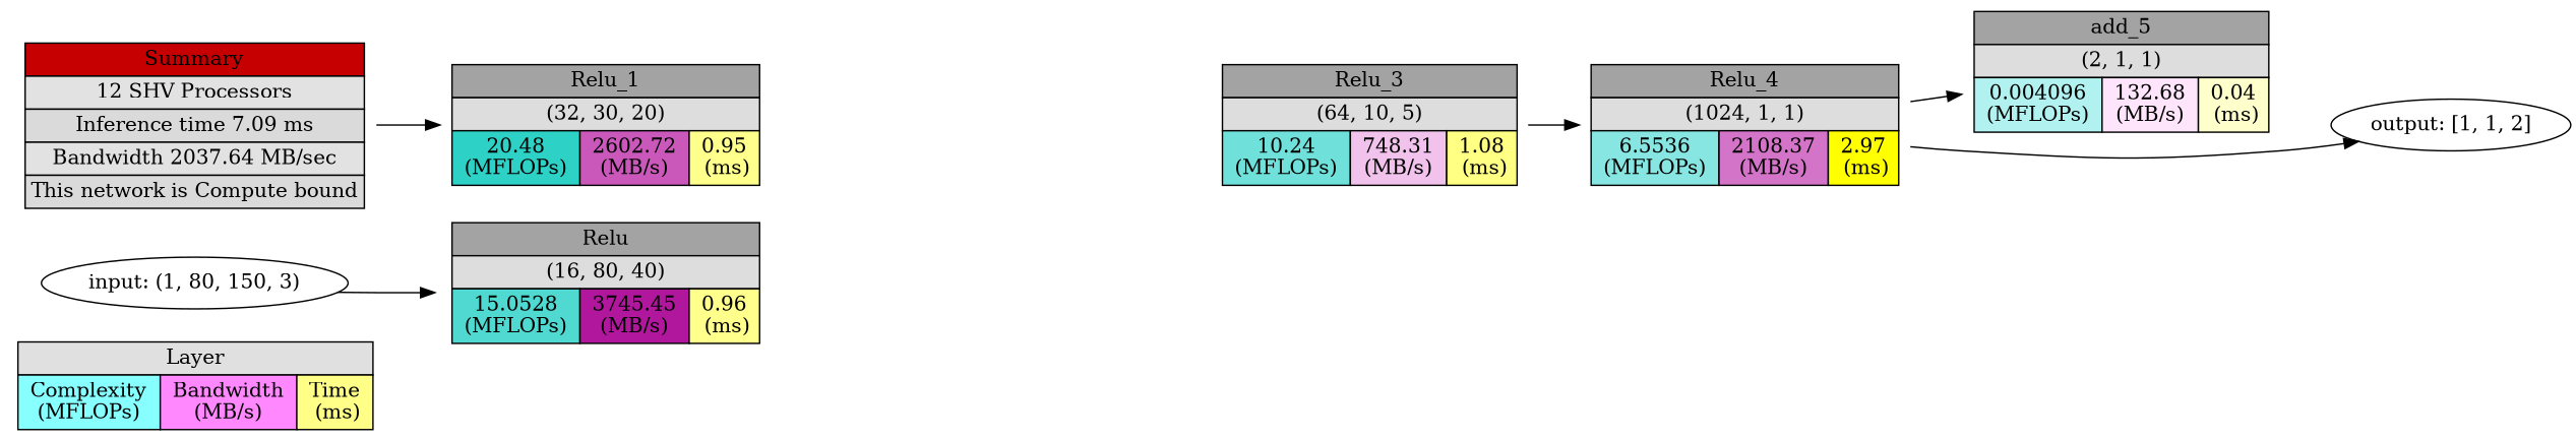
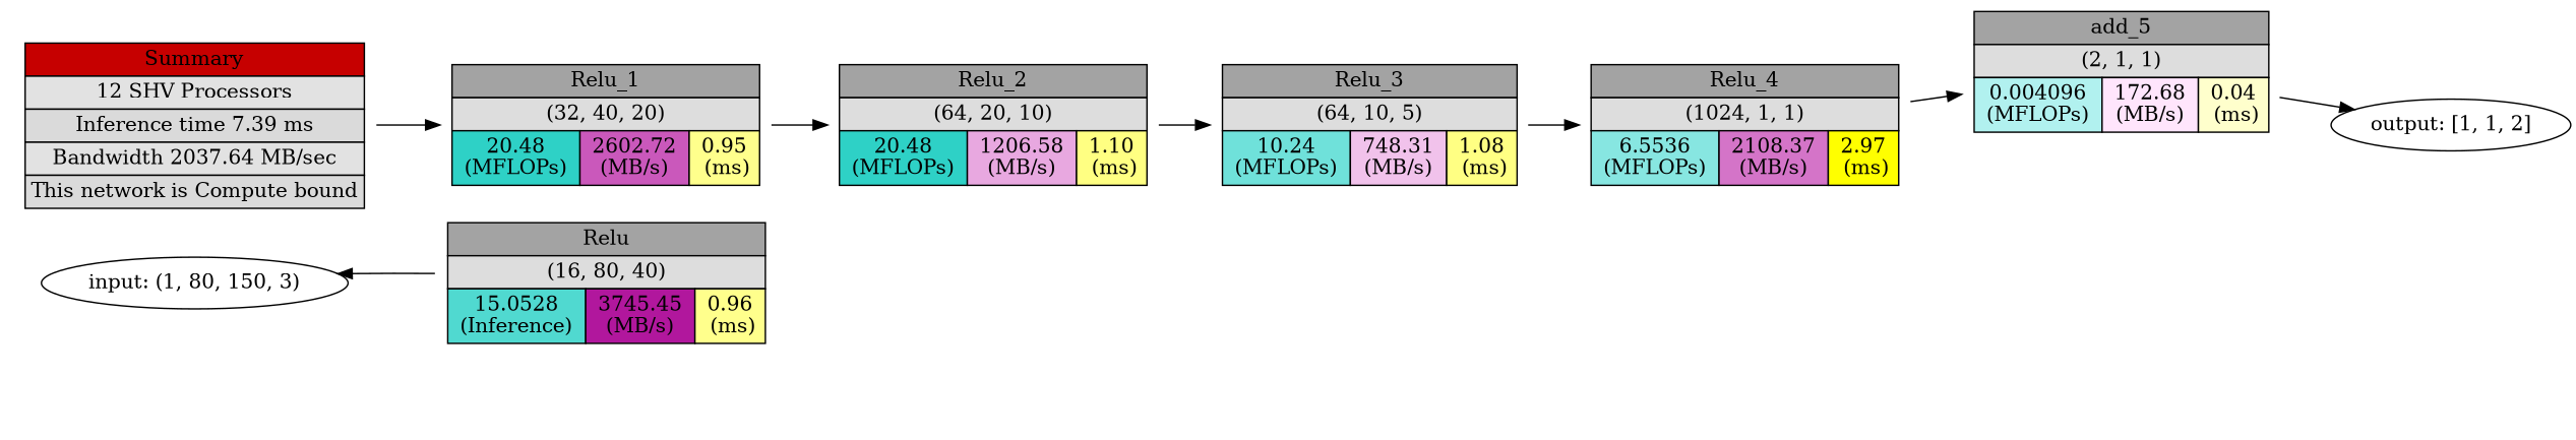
  digraph {
    rankdir=LR
    node [shape=plaintext]
-   n1 [label=<<TABLE BORDER="0" CELLBORDER="1" CELLSPACING="0" CELLPADDING="3"> <TR><TD  BGCOLOR = "#E0E0E0" COLSPAN="3">Layer</TD></TR> <TR><TD BGCOLOR = "#88FFFF"> Complexity <br/> (MFLOPs) </TD> <TD BGCOLOR = "#FF88FF"> Bandwidth <br/> (MB/s) </TD> <TD BGCOLOR = "#FFFF88"> Time <br/> (ms)</TD></TR> </TABLE>>]
    n2 [label="input: (1, 80, 150, 3)" shape=""]
-   n3 [label=< <TABLE BORDER="0" CELLBORDER="1" CELLSPACING="0" CELLPADDING="3"> <TR>     <TD  BGCOLOR = "#A3A3A3" COLSPAN="3">Relu</TD> </TR> <TR>     <TD  BGCOLOR = "#DDDDDD" COLSPAN="3">(16, 80, 40)</TD> </TR> <TR>     <TD BGCOLOR = "#50D9D0"> 15.0528 <br/> (MFLOPs) </TD>     <TD BGCOLOR = "#B1179D"> 3745.45 <br/> (MB/s) </TD>     <TD BGCOLOR = "#FFFF8C"> 0.96 <br/> (ms)</TD> </TR> </TABLE>>]
-   n4 [label=< <TABLE BORDER="0" CELLBORDER="1" CELLSPACING="0" CELLPADDING="3"> <TR>     <TD  BGCOLOR = "#A3A3A3" COLSPAN="3">Relu_1</TD> </TR> <TR>     <TD  BGCOLOR = "#DDDDDD" COLSPAN="3">(32, 30, 20)</TD> </TR> <TR>     <TD BGCOLOR = "#2ED1C6"> 20.48 <br/> (MFLOPs) </TD>     <TD BGCOLOR = "#CA58BB"> 2602.72 <br/> (MB/s) </TD>     <TD BGCOLOR = "#FFFF8C"> 0.95 <br/> (ms)</TD> </TR> </TABLE>>]
+   n3 [label=< <TABLE BORDER="0" CELLBORDER="1" CELLSPACING="0" CELLPADDING="3"> <TR>     <TD  BGCOLOR = "#A3A3A3" COLSPAN="3">Relu</TD> </TR> <TR>     <TD  BGCOLOR = "#DDDDDD" COLSPAN="3">(16, 80, 40)</TD> </TR> <TR>     <TD BGCOLOR = "#50D9D0"> 15.0528 <br/> (Inference) </TD>     <TD BGCOLOR = "#B1179D"> 3745.45 <br/> (MB/s) </TD>     <TD BGCOLOR = "#FFFF8C"> 0.96 <br/> (ms)</TD> </TR> </TABLE>>]
+   n4 [label=< <TABLE BORDER="0" CELLBORDER="1" CELLSPACING="0" CELLPADDING="3"> <TR>     <TD  BGCOLOR = "#A3A3A3" COLSPAN="3">Relu_1</TD> </TR> <TR>     <TD  BGCOLOR = "#DDDDDD" COLSPAN="3">(32, 40, 20)</TD> </TR> <TR>     <TD BGCOLOR = "#2ED1C6"> 20.48 <br/> (MFLOPs) </TD>     <TD BGCOLOR = "#CA58BB"> 2602.72 <br/> (MB/s) </TD>     <TD BGCOLOR = "#FFFF8C"> 0.95 <br/> (ms)</TD> </TR> </TABLE>>]
+   n5 [label=< <TABLE BORDER="0" CELLBORDER="1" CELLSPACING="0" CELLPADDING="3"> <TR>     <TD  BGCOLOR = "#A3A3A3" COLSPAN="3">Relu_2</TD> </TR> <TR>     <TD  BGCOLOR = "#DDDDDD" COLSPAN="3">(64, 20, 10)</TD> </TR> <TR>     <TD BGCOLOR = "#2ED1C6"> 20.48 <br/> (MFLOPs) </TD>     <TD BGCOLOR = "#E8A8E0"> 1206.58 <br/> (MB/s) </TD>     <TD BGCOLOR = "#FFFF82"> 1.10 <br/> (ms)</TD> </TR> </TABLE>>]
    n6 [label=< <TABLE BORDER="0" CELLBORDER="1" CELLSPACING="0" CELLPADDING="3"> <TR>     <TD  BGCOLOR = "#A3A3A3" COLSPAN="3">Relu_3</TD> </TR> <TR>     <TD  BGCOLOR = "#DDDDDD" COLSPAN="3">(64, 10, 5)</TD> </TR> <TR>     <TD BGCOLOR = "#6FE1DA"> 10.24 <br/> (MFLOPs) </TD>     <TD BGCOLOR = "#F1C2EB"> 748.31 <br/> (MB/s) </TD>     <TD BGCOLOR = "#FFFF83"> 1.08 <br/> (ms)</TD> </TR> </TABLE>>]
    n7 [label=< <TABLE BORDER="0" CELLBORDER="1" CELLSPACING="0" CELLPADDING="3"> <TR>     <TD  BGCOLOR = "#A3A3A3" COLSPAN="3">Relu_4</TD> </TR> <TR>     <TD  BGCOLOR = "#DDDDDD" COLSPAN="3">(1024, 1, 1)</TD> </TR> <TR>     <TD BGCOLOR = "#87E6E1"> 6.5536 <br/> (MFLOPs) </TD>     <TD BGCOLOR = "#D474C8"> 2108.37 <br/> (MB/s) </TD>     <TD BGCOLOR = "#FFFF0"> 2.97 <br/> (ms)</TD> </TR> </TABLE>>]
-   n8 [label=< <TABLE BORDER="0" CELLBORDER="1" CELLSPACING="0" CELLPADDING="3"> <TR>     <TD  BGCOLOR = "#A3A3A3" COLSPAN="3">add_5</TD> </TR> <TR>     <TD  BGCOLOR = "#DDDDDD" COLSPAN="3">(2, 1, 1)</TD> </TR> <TR>     <TD BGCOLOR = "#B1F1EF"> 0.004096 <br/> (MFLOPs) </TD>     <TD BGCOLOR = "#FFE5FC"> 132.68 <br/> (MB/s) </TD>     <TD BGCOLOR = "#FFFFCC"> 0.04 <br/> (ms)</TD> </TR> </TABLE>>]
+   n8 [label=< <TABLE BORDER="0" CELLBORDER="1" CELLSPACING="0" CELLPADDING="3"> <TR>     <TD  BGCOLOR = "#A3A3A3" COLSPAN="3">add_5</TD> </TR> <TR>     <TD  BGCOLOR = "#DDDDDD" COLSPAN="3">(2, 1, 1)</TD> </TR> <TR>     <TD BGCOLOR = "#B1F1EF"> 0.004096 <br/> (MFLOPs) </TD>     <TD BGCOLOR = "#FFE5FC"> 172.68 <br/> (MB/s) </TD>     <TD BGCOLOR = "#FFFFCC"> 0.04 <br/> (ms)</TD> </TR> </TABLE>>]
    n9 [label="output: [1, 1, 2]" shape=""]
-   n10 [label=<<TABLE BORDER="0" CELLBORDER="1" CELLSPACING="0" CELLPADDING="3"> <TR><TD  BGCOLOR = "#C60000" COLSPAN="3">Summary</TD></TR> <TR><TD  BGCOLOR = "#E2E2E2" COLSPAN="3">12 SHV Processors</TD></TR> <TR><TD  BGCOLOR = "#DADADA" COLSPAN="3">Inference time 7.09 ms</TD></TR> <TR><TD  BGCOLOR = "#E2E2E2" COLSPAN="3">Bandwidth 2037.64 MB/sec</TD></TR> <TR><TD  BGCOLOR = "#DADADA" COLSPAN="3">This network is Compute bound</TD></TR> </TABLE>>]
-   n2 -> n3
+   n10 [label=<<TABLE BORDER="0" CELLBORDER="1" CELLSPACING="0" CELLPADDING="3"> <TR><TD  BGCOLOR = "#C60000" COLSPAN="3">Summary</TD></TR> <TR><TD  BGCOLOR = "#E2E2E2" COLSPAN="3">12 SHV Processors</TD></TR> <TR><TD  BGCOLOR = "#DADADA" COLSPAN="3">Inference time 7.39 ms</TD></TR> <TR><TD  BGCOLOR = "#E2E2E2" COLSPAN="3">Bandwidth 2037.64 MB/sec</TD></TR> <TR><TD  BGCOLOR = "#DADADA" COLSPAN="3">This network is Compute bound</TD></TR> </TABLE>>]
+   n3 -> n2
+   n4 -> n5
+   n5 -> n6
    n6 -> n7
    n7 -> n8
-   n7 -> n9
+   n8 -> n9
    n10 -> n4
  }
